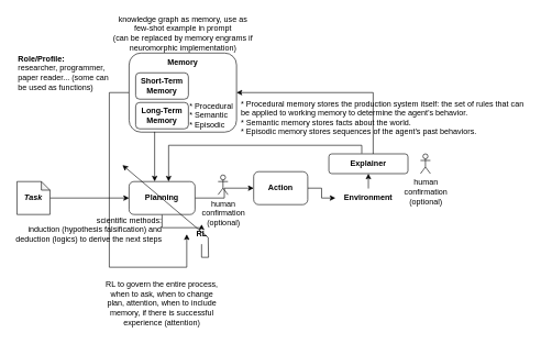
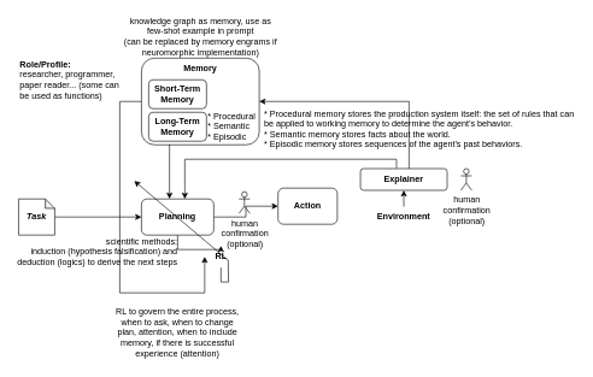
  <mxCell id="0" />
  <mxCell id="1" parent="0" />
  <mxCell id="2" value="RL to govern the entire process, when to ask, when to change plan, attention, when to include memory, if there is successful experience (attention)" style="text;html=1;align=center;verticalAlign=middle;whiteSpace=wrap;rounded=0;" parent="1" vertex="1"><mxGeometry x="155" y="420" width="180" height="80" as="geometry" /></mxCell>
  <mxCell id="3" value="knowledge graph as memory, use as few-shot example in prompt&lt;div&gt;&lt;span style=&quot;background-color: initial;&quot;&gt;(can be replaced by memory engrams if neuromorphic implementation)&lt;/span&gt;&lt;/div&gt;" style="text;html=1;align=center;verticalAlign=middle;whiteSpace=wrap;rounded=0;" parent="1" vertex="1"><mxGeometry x="166.5" y="20" width="220" height="60" as="geometry" /></mxCell>
  <mxCell id="4" value="&lt;b&gt;Role/Profile:&lt;/b&gt;&lt;div&gt;researcher, programmer, paper reader... (some can be used as functions)&lt;/div&gt;" style="text;html=1;align=left;verticalAlign=middle;whiteSpace=wrap;rounded=0;" parent="1" vertex="1"><mxGeometry x="25" y="80" width="147" height="60" as="geometry" /></mxCell>
  <mxCell id="5" style="edgeStyle=orthogonalEdgeStyle;rounded=0;orthogonalLoop=1;jettySize=auto;html=1;entryX=0;entryY=0.5;entryDx=0;entryDy=0;exitX=0;exitY=0.5;exitDx=0;exitDy=0;" parent="1" source="6" target="21" edge="1"><mxGeometry relative="1" as="geometry"><Array as="points"><mxPoint x="165" y="140" /><mxPoint x="165" y="405" /></Array></mxGeometry></mxCell>
  <mxCell id="6" value="Memory" style="rounded=1;whiteSpace=wrap;html=1;fontStyle=1;verticalAlign=top;" parent="1" vertex="1"><mxGeometry x="195" y="80" width="163" height="120" as="geometry" /></mxCell>
  <mxCell id="7" style="edgeStyle=orthogonalEdgeStyle;rounded=0;orthogonalLoop=1;jettySize=auto;html=1;" parent="1" source="8" target="11" edge="1"><mxGeometry relative="1" as="geometry" /></mxCell>
  <mxCell id="8" value="&lt;b&gt;&lt;i&gt;Task&lt;/i&gt;&lt;/b&gt;" style="shape=note;whiteSpace=wrap;html=1;backgroundOutline=1;darkOpacity=0.05;size=13;" parent="1" vertex="1"><mxGeometry x="25" y="275" width="50" height="50" as="geometry" /></mxCell>
  <mxCell id="9" style="edgeStyle=orthogonalEdgeStyle;rounded=0;orthogonalLoop=1;jettySize=auto;html=1;" parent="1" source="11" target="13" edge="1"><mxGeometry relative="1" as="geometry" /></mxCell>
  <mxCell id="10" style="edgeStyle=orthogonalEdgeStyle;rounded=0;orthogonalLoop=1;jettySize=auto;html=1;entryX=0.5;entryY=0;entryDx=0;entryDy=0;" parent="1" source="11" target="21" edge="1"><mxGeometry relative="1" as="geometry" /></mxCell>
  <mxCell id="11" value="Planning" style="rounded=1;whiteSpace=wrap;html=1;fontStyle=1" parent="1" vertex="1"><mxGeometry x="195" y="275" width="100" height="50" as="geometry" /></mxCell>
- <mxCell id="12" style="edgeStyle=orthogonalEdgeStyle;rounded=0;orthogonalLoop=1;jettySize=auto;html=1;" parent="1" source="13" target="16" edge="1"><mxGeometry relative="1" as="geometry" /></mxCell>
  <mxCell id="13" value="Action" style="rounded=1;whiteSpace=wrap;html=1;fontStyle=1" parent="1" vertex="1"><mxGeometry x="384" y="260" width="82" height="50" as="geometry" /></mxCell>
  <mxCell id="14" style="edgeStyle=orthogonalEdgeStyle;rounded=0;orthogonalLoop=1;jettySize=auto;html=1;entryX=1;entryY=0.5;entryDx=0;entryDy=0;exitX=0.56;exitY=0.012;exitDx=0;exitDy=0;exitPerimeter=0;" parent="1" source="18" target="6" edge="1"><mxGeometry relative="1" as="geometry"><Array as="points"><mxPoint x="565" y="140" /></Array></mxGeometry></mxCell>
  <mxCell id="15" style="edgeStyle=orthogonalEdgeStyle;rounded=0;orthogonalLoop=1;jettySize=auto;html=1;exitX=0.416;exitY=-0.019;exitDx=0;exitDy=0;exitPerimeter=0;" parent="1" source="18" target="11" edge="1"><mxGeometry relative="1" as="geometry"><mxPoint x="255" y="270" as="targetPoint" /><Array as="points"><mxPoint x="548" y="220" /><mxPoint x="255" y="220" /></Array></mxGeometry></mxCell>
  <mxCell id="16" value="Environment" style="text;html=1;align=center;verticalAlign=middle;whiteSpace=wrap;rounded=0;fontStyle=1" parent="1" vertex="1"><mxGeometry x="508" y="285.63" width="100" height="28.75" as="geometry" /></mxCell>
  <mxCell id="17" value="" style="endArrow=classic;html=1;rounded=0;entryX=0.396;entryY=0.016;entryDx=0;entryDy=0;exitX=0.415;exitY=1.01;exitDx=0;exitDy=0;exitPerimeter=0;entryPerimeter=0;" parent="1" edge="1"><mxGeometry width="50" height="50" relative="1" as="geometry"><mxPoint x="233.8" y="199.5" as="sourcePoint" /><mxPoint x="233.8" y="274.8" as="targetPoint" /></mxGeometry></mxCell>
  <mxCell id="18" value="Explainer" style="rounded=1;whiteSpace=wrap;html=1;fontStyle=1" parent="1" vertex="1"><mxGeometry x="498" y="233" width="120" height="30" as="geometry" /></mxCell>
  <mxCell id="19" style="edgeStyle=orthogonalEdgeStyle;rounded=0;orthogonalLoop=1;jettySize=auto;html=1;entryX=0.5;entryY=1;entryDx=0;entryDy=0;exitX=0.5;exitY=0;exitDx=0;exitDy=0;" parent="1" source="16" target="18" edge="1"><mxGeometry relative="1" as="geometry"><mxPoint x="579.6" y="289.495" as="sourcePoint" /><mxPoint x="579.6" y="269.8" as="targetPoint" /></mxGeometry></mxCell>
  <mxCell id="20" style="edgeStyle=orthogonalEdgeStyle;rounded=0;orthogonalLoop=1;jettySize=auto;html=1;endArrow=none;endFill=0;" parent="1" source="21" edge="1"><mxGeometry relative="1" as="geometry"><mxPoint x="315" y="360" as="targetPoint" /></mxGeometry></mxCell>
  <mxCell id="21" value="RL" style="text;html=1;align=center;verticalAlign=middle;whiteSpace=wrap;rounded=0;fontStyle=1" parent="1" vertex="1"><mxGeometry x="282.5" y="340" width="45" height="30" as="geometry" /></mxCell>
  <mxCell id="22" value="" style="endArrow=classic;html=1;rounded=0;" parent="1" edge="1"><mxGeometry width="50" height="50" relative="1" as="geometry"><mxPoint x="315" y="360" as="sourcePoint" /><mxPoint x="185" y="250" as="targetPoint" /></mxGeometry></mxCell>
  <mxCell id="23" value="Short-Term Memory" style="rounded=1;whiteSpace=wrap;html=1;fontStyle=1" parent="1" vertex="1"><mxGeometry x="205" y="110" width="80" height="40" as="geometry" /></mxCell>
  <mxCell id="24" value="Long-Term Memory" style="rounded=1;whiteSpace=wrap;html=1;fontStyle=1" parent="1" vertex="1"><mxGeometry x="205" y="155" width="80" height="40" as="geometry" /></mxCell>
  <mxCell id="25" value="* Procedural memory stores the production system itself: the set of rules that can be applied to working memory to determine the agent’s behavior.&#10;* Semantic memory stores facts about the world.&#10;* Episodic memory stores sequences of the agent’s past behaviors." style="text;whiteSpace=wrap;verticalAlign=middle;" parent="1" vertex="1"><mxGeometry x="363" y="138" width="435" height="80" as="geometry" /></mxCell>
  <mxCell id="26" value="* Procedural&#10;* Semantic&#10;* Episodic" style="text;whiteSpace=wrap;verticalAlign=middle;" parent="1" vertex="1"><mxGeometry x="285" y="135" width="100" height="80" as="geometry" /></mxCell>
  <mxCell id="27" value="human&lt;div&gt;confirmation&lt;div&gt;(optional)&lt;/div&gt;&lt;/div&gt;" style="shape=umlActor;verticalLabelPosition=bottom;verticalAlign=top;html=1;outlineConnect=0;" parent="1" vertex="1"><mxGeometry x="330" y="265" width="15" height="30" as="geometry" /></mxCell>
  <mxCell id="28" value="scientific methods:&lt;div&gt;induction (hypothesis falsification) and deduction (logics) to derive the next steps&lt;/div&gt;" style="text;html=1;align=right;verticalAlign=top;whiteSpace=wrap;rounded=0;" parent="1" vertex="1"><mxGeometry x="20" y="320.38" width="227" height="60" as="geometry" /></mxCell>
  <mxCell id="29" value="human&lt;div&gt;confirmation&lt;div&gt;(optional)&lt;/div&gt;&lt;/div&gt;" style="shape=umlActor;verticalLabelPosition=bottom;verticalAlign=top;html=1;outlineConnect=0;" parent="1" vertex="1"><mxGeometry x="637" y="233" width="15" height="30" as="geometry" /></mxCell>
